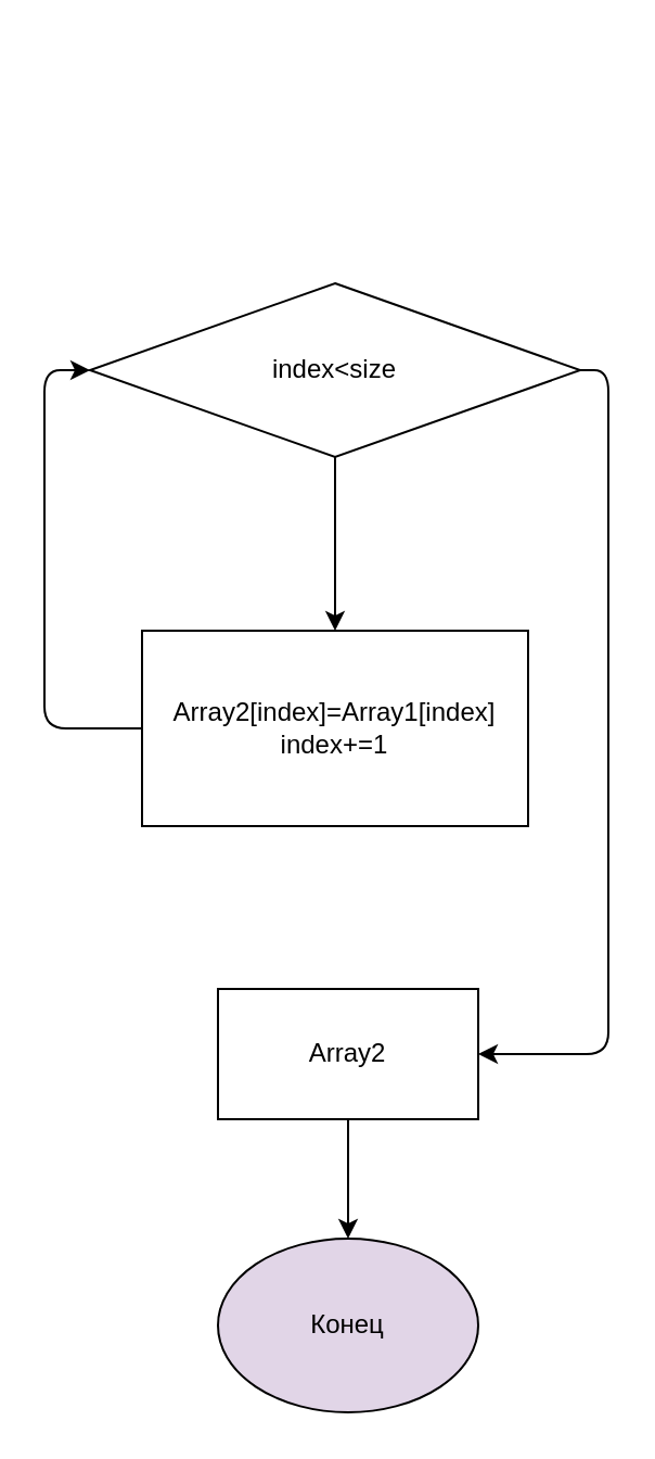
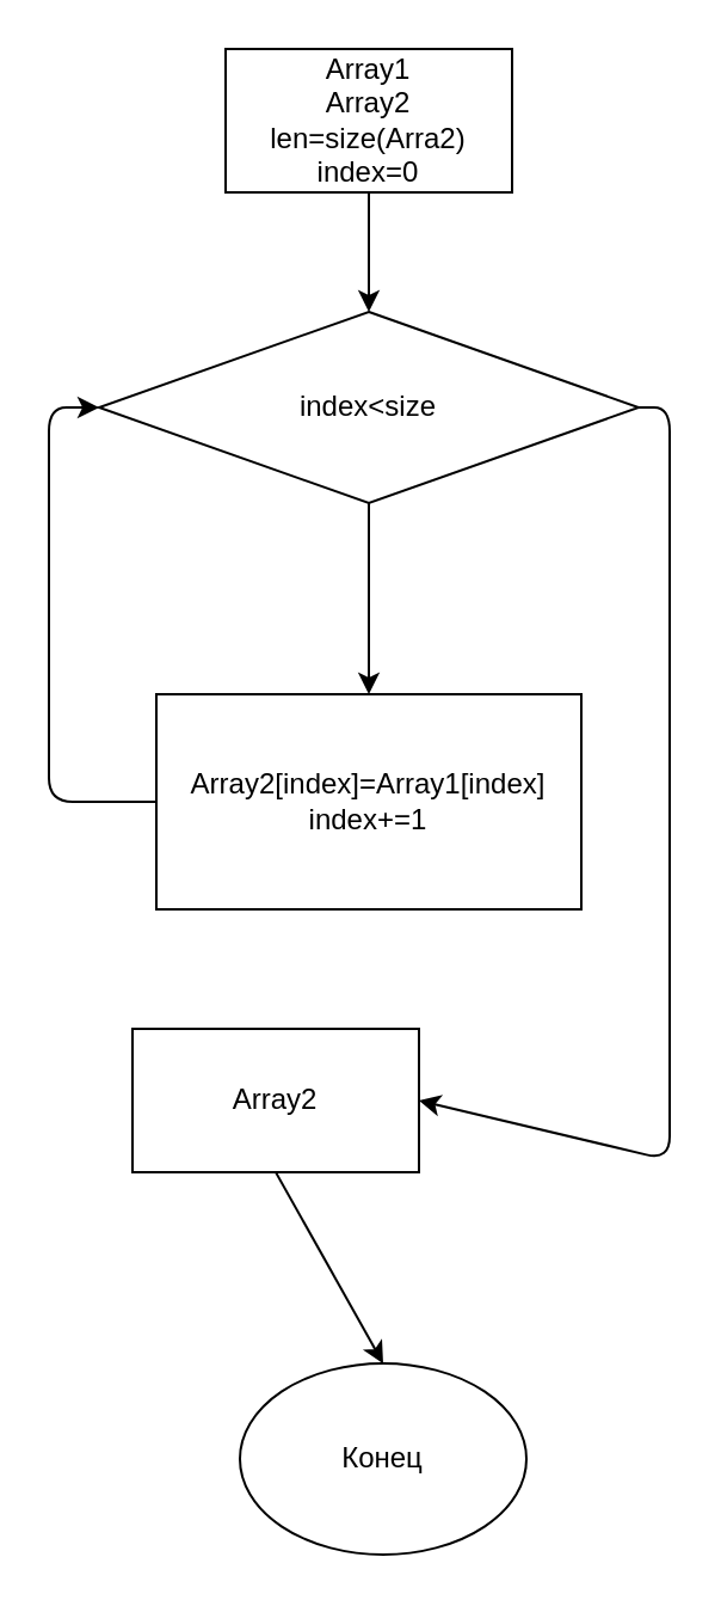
  <mxCell id="0" />
  <mxCell id="1" parent="0" />
+ <mxCell id="2" style="edgeStyle=none;html=1;exitX=0.5;exitY=1;exitDx=0;exitDy=0;entryX=0.5;entryY=0;entryDx=0;entryDy=0;" edge="1" parent="1" source="3" target="6"><mxGeometry relative="1" as="geometry" /></mxCell>
+ <mxCell id="3" value="Array1&lt;br&gt;Array2&lt;br&gt;len=size(Arra2)&lt;br&gt;index=0" style="rounded=0;whiteSpace=wrap;html=1;" vertex="1" parent="1"><mxGeometry x="94" y="20" width="120" height="60" as="geometry" /></mxCell>
  <mxCell id="4" style="edgeStyle=none;html=1;exitX=0.5;exitY=1;exitDx=0;exitDy=0;entryX=0.5;entryY=0;entryDx=0;entryDy=0;" edge="1" parent="1" source="6" target="8"><mxGeometry relative="1" as="geometry" /></mxCell>
  <mxCell id="5" style="edgeStyle=none;html=1;exitX=1;exitY=0.5;exitDx=0;exitDy=0;entryX=1;entryY=0.5;entryDx=0;entryDy=0;" edge="1" parent="1" source="6" target="10"><mxGeometry relative="1" as="geometry"><Array as="points"><mxPoint x="280" y="170" /><mxPoint x="280" y="330" /><mxPoint x="280" y="485" /></Array></mxGeometry></mxCell>
  <mxCell id="6" value="index&amp;lt;size" style="rhombus;whiteSpace=wrap;html=1;" vertex="1" parent="1"><mxGeometry x="41" y="130" width="226" height="80" as="geometry" /></mxCell>
  <mxCell id="7" style="edgeStyle=none;html=1;exitX=0;exitY=0.5;exitDx=0;exitDy=0;entryX=0;entryY=0.5;entryDx=0;entryDy=0;" edge="1" parent="1" source="8" target="6"><mxGeometry relative="1" as="geometry"><Array as="points"><mxPoint x="20" y="335" /><mxPoint x="20" y="170" /></Array></mxGeometry></mxCell>
  <mxCell id="8" value="Array2[index]=Array1[index]&lt;br&gt;index+=1" style="rounded=0;whiteSpace=wrap;html=1;" vertex="1" parent="1"><mxGeometry x="65" y="290" width="178" height="90" as="geometry" /></mxCell>
  <mxCell id="9" style="edgeStyle=none;html=1;exitX=0.5;exitY=1;exitDx=0;exitDy=0;entryX=0.5;entryY=0;entryDx=0;entryDy=0;" edge="1" parent="1" source="10" target="11"><mxGeometry relative="1" as="geometry" /></mxCell>
- <mxCell id="10" value="Array2" style="rounded=0;whiteSpace=wrap;html=1;" vertex="1" parent="1"><mxGeometry x="100" y="455" width="120" height="60" as="geometry" /></mxCell>
- <mxCell id="11" value="Конец" style="ellipse;whiteSpace=wrap;html=1;fillColor=#e1d5e7;" vertex="1" parent="1"><mxGeometry x="100" y="570" width="120" height="80" as="geometry" /></mxCell>
+ <mxCell id="10" value="Array2" style="rounded=0;whiteSpace=wrap;html=1;" vertex="1" parent="1"><mxGeometry x="55" y="430" width="120" height="60" as="geometry" /></mxCell>
+ <mxCell id="11" value="Конец" style="ellipse;whiteSpace=wrap;html=1;" vertex="1" parent="1"><mxGeometry x="100" y="570" width="120" height="80" as="geometry" /></mxCell>
